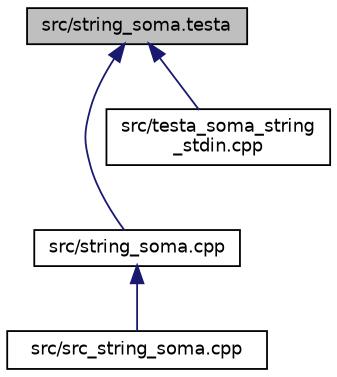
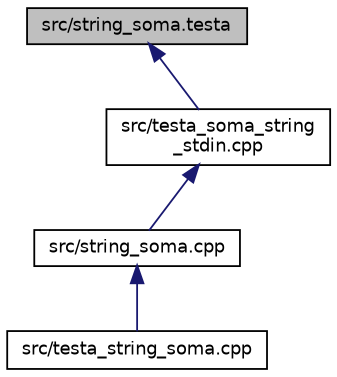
  digraph {
    node [color=black fillcolor=white fontname=Helvetica fontsize=10 shape=record style=filled]
    edge [color=midnightblue dir=back fontname=Helvetica fontsize=10 labelfontname=Helvetica labelfontsize=10 style=solid]
    n1 [fillcolor=grey75 fontcolor=black height=0.2 label="src/string_soma.testa" width=0.4]
    n2 [height=0.2 label="src/string_soma.cpp" width=0.4]
    n3 [height=0.2 label="src/testa_soma_string\l_stdin.cpp" width=0.4]
-   n4 [height=0.2 label="src/src_string_soma.cpp" width=0.4]
-   n1 -> n2
+   n4 [height=0.2 label="src/testa_string_soma.cpp" width=0.4]
+   n3 -> n2
    n1 -> n3
    n2 -> n4
  }
